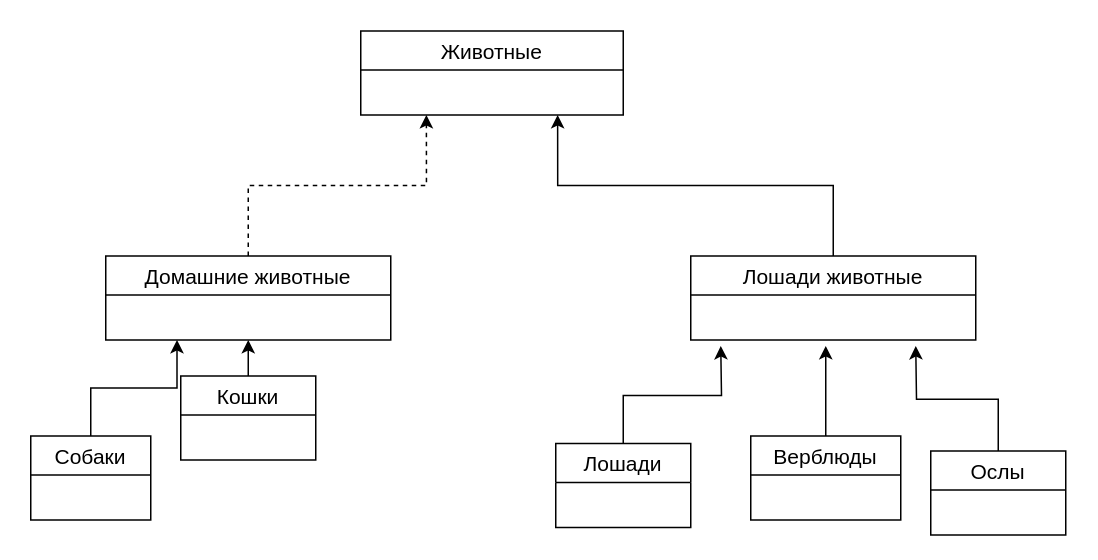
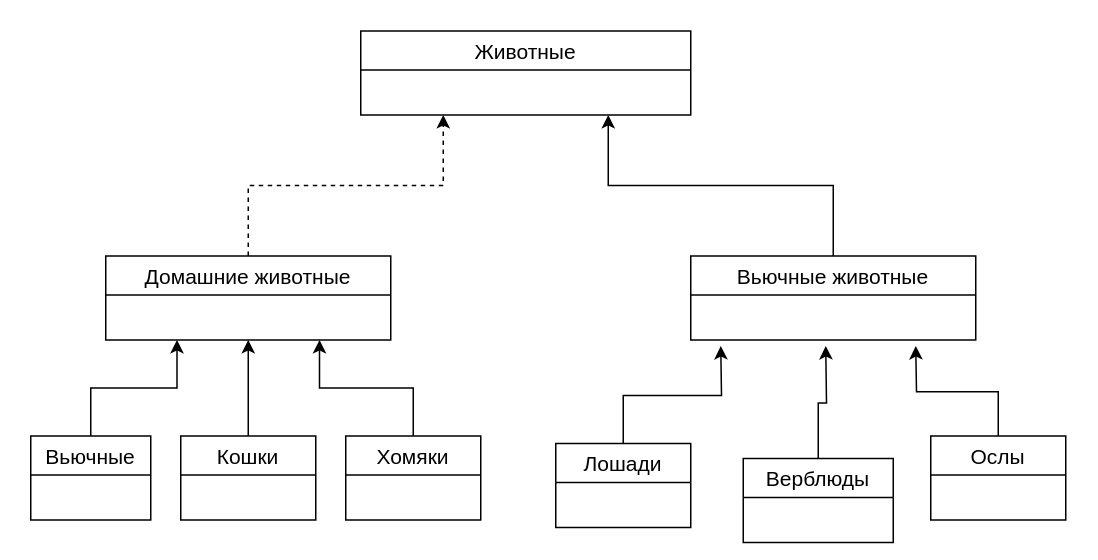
  <mxCell id="0" />
  <mxCell id="1" parent="0" />
- <mxCell id="2" value="Животные" style="swimlane;fontStyle=0;childLayout=stackLayout;horizontal=1;startSize=26;horizontalStack=0;resizeParent=1;resizeParentMax=0;resizeLast=0;collapsible=1;marginBottom=0;align=center;fontSize=14;" vertex="1" parent="1"><mxGeometry x="240" y="20" width="175" height="56" as="geometry" /></mxCell>
+ <mxCell id="2" value="Животные" style="swimlane;fontStyle=0;childLayout=stackLayout;horizontal=1;startSize=26;horizontalStack=0;resizeParent=1;resizeParentMax=0;resizeLast=0;collapsible=1;marginBottom=0;align=center;fontSize=14;" vertex="1" parent="1"><mxGeometry x="240" y="20" width="220" height="56" as="geometry" /></mxCell>
  <mxCell id="3" style="edgeStyle=orthogonalEdgeStyle;rounded=0;orthogonalLoop=1;jettySize=auto;html=1;exitX=0.5;exitY=0;exitDx=0;exitDy=0;entryX=0.25;entryY=1;entryDx=0;entryDy=0;dashed=1;" edge="1" parent="1" source="4" target="2"><mxGeometry relative="1" as="geometry" /></mxCell>
  <mxCell id="4" value="Домашние животные" style="swimlane;fontStyle=0;childLayout=stackLayout;horizontal=1;startSize=26;horizontalStack=0;resizeParent=1;resizeParentMax=0;resizeLast=0;collapsible=1;marginBottom=0;align=center;fontSize=14;" vertex="1" parent="1"><mxGeometry x="70" y="170" width="190" height="56" as="geometry" /></mxCell>
  <mxCell id="5" style="edgeStyle=orthogonalEdgeStyle;rounded=0;orthogonalLoop=1;jettySize=auto;html=1;exitX=0.5;exitY=0;exitDx=0;exitDy=0;entryX=0.75;entryY=1;entryDx=0;entryDy=0;" edge="1" parent="1" source="6" target="2"><mxGeometry relative="1" as="geometry" /></mxCell>
- <mxCell id="6" value="Лошади животные" style="swimlane;fontStyle=0;childLayout=stackLayout;horizontal=1;startSize=26;horizontalStack=0;resizeParent=1;resizeParentMax=0;resizeLast=0;collapsible=1;marginBottom=0;align=center;fontSize=14;" vertex="1" parent="1"><mxGeometry x="460" y="170" width="190" height="56" as="geometry" /></mxCell>
+ <mxCell id="6" value="Вьючные животные" style="swimlane;fontStyle=0;childLayout=stackLayout;horizontal=1;startSize=26;horizontalStack=0;resizeParent=1;resizeParentMax=0;resizeLast=0;collapsible=1;marginBottom=0;align=center;fontSize=14;" vertex="1" parent="1"><mxGeometry x="460" y="170" width="190" height="56" as="geometry" /></mxCell>
  <mxCell id="7" style="edgeStyle=orthogonalEdgeStyle;rounded=0;orthogonalLoop=1;jettySize=auto;html=1;exitX=0.5;exitY=0;exitDx=0;exitDy=0;entryX=0.25;entryY=1;entryDx=0;entryDy=0;" edge="1" parent="1" source="8" target="4"><mxGeometry relative="1" as="geometry" /></mxCell>
- <mxCell id="8" value="Собаки" style="swimlane;fontStyle=0;childLayout=stackLayout;horizontal=1;startSize=26;horizontalStack=0;resizeParent=1;resizeParentMax=0;resizeLast=0;collapsible=1;marginBottom=0;align=center;fontSize=14;" vertex="1" parent="1"><mxGeometry x="20" y="290" width="80" height="56" as="geometry" /></mxCell>
+ <mxCell id="8" value="Вьючные" style="swimlane;fontStyle=0;childLayout=stackLayout;horizontal=1;startSize=26;horizontalStack=0;resizeParent=1;resizeParentMax=0;resizeLast=0;collapsible=1;marginBottom=0;align=center;fontSize=14;" vertex="1" parent="1"><mxGeometry x="20" y="290" width="80" height="56" as="geometry" /></mxCell>
  <mxCell id="9" style="edgeStyle=orthogonalEdgeStyle;rounded=0;orthogonalLoop=1;jettySize=auto;html=1;exitX=1;exitY=0.5;exitDx=0;exitDy=0;" edge="1" parent="8"><mxGeometry relative="1" as="geometry"><mxPoint x="50" y="41" as="sourcePoint" /><mxPoint x="50" y="41" as="targetPoint" /></mxGeometry></mxCell>
  <mxCell id="10" style="edgeStyle=orthogonalEdgeStyle;rounded=0;orthogonalLoop=1;jettySize=auto;html=1;entryX=0.5;entryY=1;entryDx=0;entryDy=0;" edge="1" parent="1" source="11" target="4"><mxGeometry relative="1" as="geometry" /></mxCell>
- <mxCell id="11" value="Кошки" style="swimlane;fontStyle=0;childLayout=stackLayout;horizontal=1;startSize=26;horizontalStack=0;resizeParent=1;resizeParentMax=0;resizeLast=0;collapsible=1;marginBottom=0;align=center;fontSize=14;" vertex="1" parent="1"><mxGeometry x="120" y="250" width="90" height="56" as="geometry" /></mxCell>
+ <mxCell id="11" value="Кошки" style="swimlane;fontStyle=0;childLayout=stackLayout;horizontal=1;startSize=26;horizontalStack=0;resizeParent=1;resizeParentMax=0;resizeLast=0;collapsible=1;marginBottom=0;align=center;fontSize=14;" vertex="1" parent="1"><mxGeometry x="120" y="290" width="90" height="56" as="geometry" /></mxCell>
+ <mxCell id="12" style="edgeStyle=orthogonalEdgeStyle;rounded=0;orthogonalLoop=1;jettySize=auto;html=1;exitX=0.5;exitY=0;exitDx=0;exitDy=0;entryX=0.75;entryY=1;entryDx=0;entryDy=0;" edge="1" parent="1" source="13" target="4"><mxGeometry relative="1" as="geometry" /></mxCell>
+ <mxCell id="13" value="Хомяки" style="swimlane;fontStyle=0;childLayout=stackLayout;horizontal=1;startSize=26;horizontalStack=0;resizeParent=1;resizeParentMax=0;resizeLast=0;collapsible=1;marginBottom=0;align=center;fontSize=14;" vertex="1" parent="1"><mxGeometry x="230" y="290" width="90" height="56" as="geometry" /></mxCell>
  <mxCell id="14" style="edgeStyle=orthogonalEdgeStyle;rounded=0;orthogonalLoop=1;jettySize=auto;html=1;exitX=0.5;exitY=0;exitDx=0;exitDy=0;" edge="1" parent="1" source="15"><mxGeometry relative="1" as="geometry"><mxPoint x="610" y="230" as="targetPoint" /></mxGeometry></mxCell>
- <mxCell id="15" value="Ослы" style="swimlane;fontStyle=0;childLayout=stackLayout;horizontal=1;startSize=26;horizontalStack=0;resizeParent=1;resizeParentMax=0;resizeLast=0;collapsible=1;marginBottom=0;align=center;fontSize=14;" vertex="1" parent="1"><mxGeometry x="620" y="300" width="90" height="56" as="geometry" /></mxCell>
+ <mxCell id="15" value="Ослы" style="swimlane;fontStyle=0;childLayout=stackLayout;horizontal=1;startSize=26;horizontalStack=0;resizeParent=1;resizeParentMax=0;resizeLast=0;collapsible=1;marginBottom=0;align=center;fontSize=14;" vertex="1" parent="1"><mxGeometry x="620" y="290" width="90" height="56" as="geometry" /></mxCell>
  <mxCell id="16" style="edgeStyle=orthogonalEdgeStyle;rounded=0;orthogonalLoop=1;jettySize=auto;html=1;exitX=0.5;exitY=0;exitDx=0;exitDy=0;" edge="1" parent="1" source="17"><mxGeometry relative="1" as="geometry"><mxPoint x="550" y="230" as="targetPoint" /></mxGeometry></mxCell>
- <mxCell id="17" value="Верблюды" style="swimlane;fontStyle=0;childLayout=stackLayout;horizontal=1;startSize=26;horizontalStack=0;resizeParent=1;resizeParentMax=0;resizeLast=0;collapsible=1;marginBottom=0;align=center;fontSize=14;" vertex="1" parent="1"><mxGeometry x="500" y="290" width="100" height="56" as="geometry" /></mxCell>
+ <mxCell id="17" value="Верблюды" style="swimlane;fontStyle=0;childLayout=stackLayout;horizontal=1;startSize=26;horizontalStack=0;resizeParent=1;resizeParentMax=0;resizeLast=0;collapsible=1;marginBottom=0;align=center;fontSize=14;" vertex="1" parent="1"><mxGeometry x="495" y="305" width="100" height="56" as="geometry" /></mxCell>
  <mxCell id="18" style="edgeStyle=orthogonalEdgeStyle;rounded=0;orthogonalLoop=1;jettySize=auto;html=1;exitX=0.5;exitY=0;exitDx=0;exitDy=0;" edge="1" parent="1" source="19"><mxGeometry relative="1" as="geometry"><mxPoint x="480" y="230" as="targetPoint" /></mxGeometry></mxCell>
  <mxCell id="19" value="Лошади" style="swimlane;fontStyle=0;childLayout=stackLayout;horizontal=1;startSize=26;horizontalStack=0;resizeParent=1;resizeParentMax=0;resizeLast=0;collapsible=1;marginBottom=0;align=center;fontSize=14;" vertex="1" parent="1"><mxGeometry x="370" y="295" width="90" height="56" as="geometry" /></mxCell>
